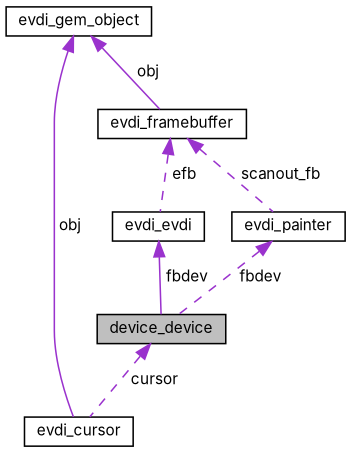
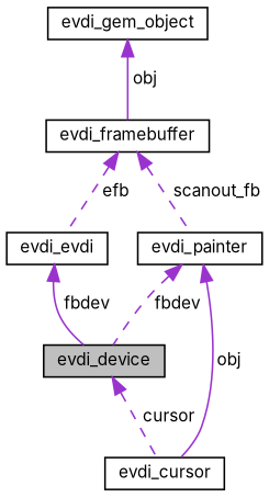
  digraph {
    fontname=Inter
    node [color=black fillcolor=white fontname=Inter fontsize=10 shape=record style=filled]
    edge [color=darkorchid3 dir=back fontname=Inter fontsize=10 labelfontname=Helvetica labelfontsize=10 style=dashed]
-   n1 [fillcolor=grey75 fontcolor=black height=0.2 label=device_device width=0.4]
+   n1 [fillcolor=grey75 fontcolor=black height=0.2 label=evdi_device width=0.4]
    n2 [height=0.2 label=evdi_cursor width=0.4]
    n3 [height=0.2 label=evdi_gem_object width=0.4]
    n4 [height=0.2 label=evdi_framebuffer width=0.4]
    n5 [height=0.2 label=evdi_evdi width=0.4]
    n6 [height=0.2 label=evdi_painter width=0.4]
    n1 -> n2 [label=" cursor"]
-   n3 -> n2 [label=" obj" style=solid]
+   n6 -> n2 [label=" obj" style=solid]
    n3 -> n4 [label=" obj" style=solid]
    n4 -> n5 [label=" efb"]
    n4 -> n6 [label=" scanout_fb"]
    n5 -> n1 [label=" fbdev" style=solid]
    n6 -> n1 [label=" fbdev"]
  }
